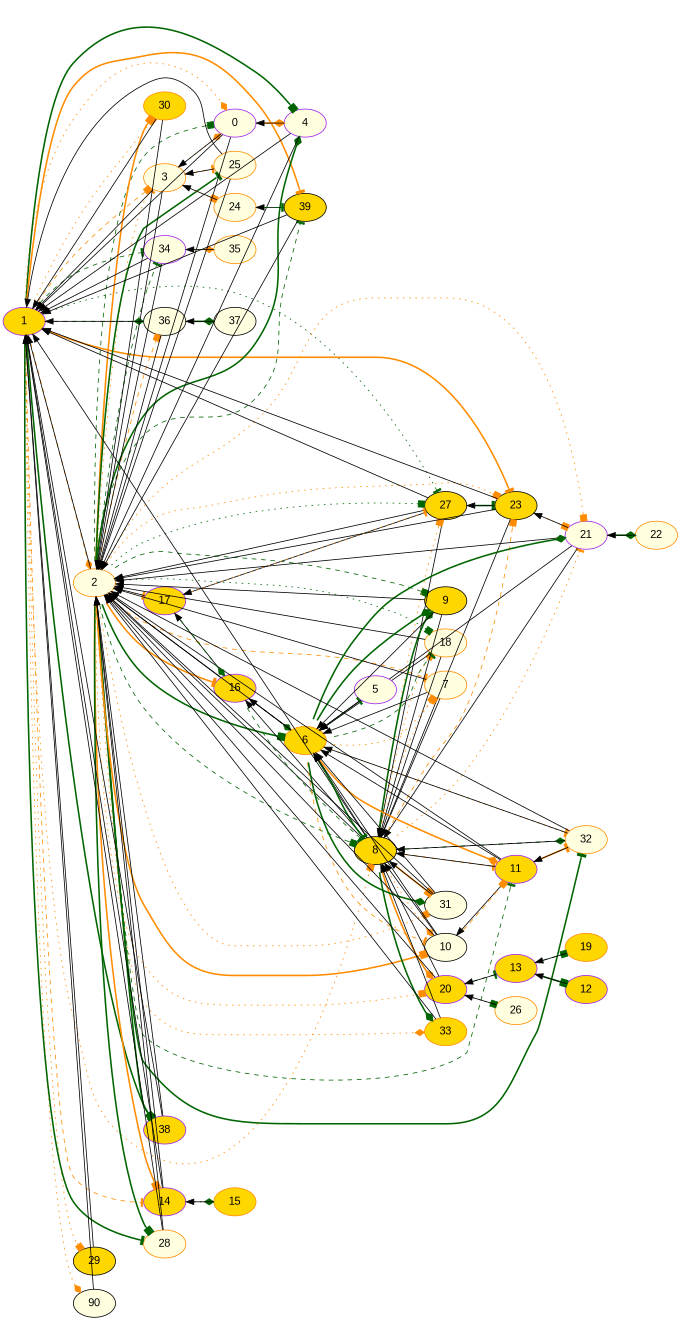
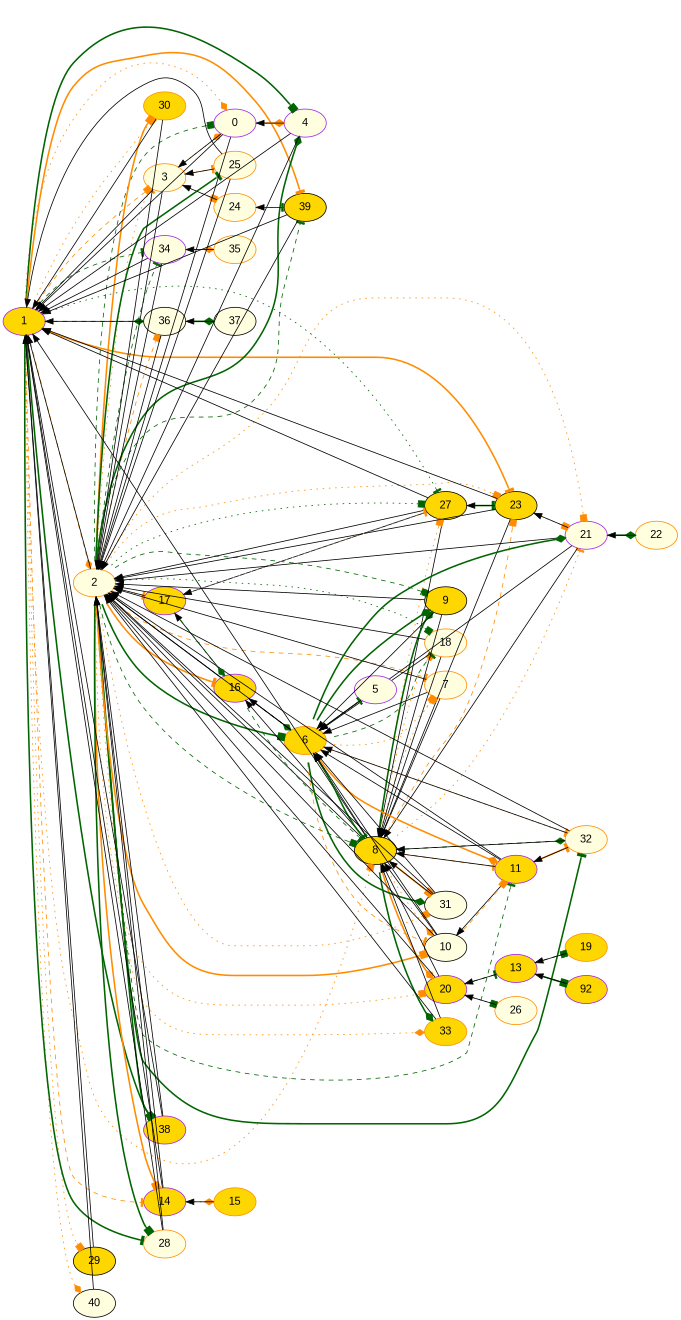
  strict digraph {
    concentrate=true
    fontname=Arial
    rankdir=LR
    node [color=darkorange fillcolor=lightyellow fontname=Arial style=filled]
    edge [fontname=Arial]
    1 [color=purple fillcolor=gold]
    2
    3
    34 [color=purple]
    36 [color=black]
    0 [color=purple]
    4 [color=purple]
    29 [color=black fillcolor=gold]
    30 [fillcolor=gold]
    27 [color=black fillcolor=gold]
    39 [color=black fillcolor=gold]
    8 [color=black fillcolor=gold]
    38 [color=purple fillcolor=gold]
    14 [color=purple fillcolor=gold]
-   40 [color=black label=90]
+   40 [color=black]
    23 [color=black fillcolor=gold]
    28
    25
    21 [color=purple]
    16 [color=purple fillcolor=gold]
    18
    7
    6 [fillcolor=gold]
    9 [color=black fillcolor=gold]
    33 [fillcolor=gold]
    11 [color=purple fillcolor=gold]
    32
    10 [color=black]
    20 [color=purple fillcolor=gold]
    31 [color=black]
    17 [color=purple fillcolor=gold]
    24
    35
    37 [color=black]
    15 [fillcolor=gold]
    22
    5 [color=purple]
    13 [color=purple fillcolor=gold]
    26
-   12 [color=purple fillcolor=gold]
+   12 [color=purple fillcolor=gold label=92]
    19 [fillcolor=gold]
    1 -> 2 [arrowhead=diamond color=darkorange style=dashed]
    1 -> 3 [arrowhead=box color=darkorange style=dashed]
    1 -> 34 [arrowhead=tee color=darkgreen style=dashed]
    1 -> 36 [arrowhead=diamond color=darkgreen style=dashed]
    1 -> 0 [arrowhead=diamond color=darkorange style=dotted]
    1 -> 4 [arrowhead=box color=darkgreen style=bold]
    1 -> 29 [arrowhead=box color=darkorange style=dotted]
    1 -> 30 [arrowhead=box color=darkorange style=dotted]
    1 -> 27 [arrowhead=tee color=darkgreen style=dotted]
    1 -> 39 [arrowhead=tee color=darkorange style=bold]
    1 -> 8 [arrowhead=box color=darkorange style=dotted]
    1 -> 38 [arrowhead=tee color=darkgreen style=bold]
    1 -> 14 [arrowhead=tee color=darkorange style=dashed]
    1 -> 40 [arrowhead=diamond color=darkorange style=dotted]
    1 -> 23 [arrowhead=tee color=darkorange style=bold]
    1 -> 28 [arrowhead=tee color=darkgreen style=bold]
    2 -> 1
    2 -> 3 [arrowhead=tee color=darkorange style=dotted]
    2 -> 34 [arrowhead=tee color=darkgreen style=dashed]
    2 -> 36 [arrowhead=box color=darkorange style=dashed]
    2 -> 0 [arrowhead=box color=darkgreen style=dashed]
    2 -> 4 [arrowhead=diamond color=darkgreen style=bold]
    2 -> 30 [arrowhead=box color=darkorange style=bold]
    2 -> 27 [arrowhead=box color=darkgreen style=dotted]
    2 -> 39 [arrowhead=tee color=darkgreen style=dashed]
    2 -> 8 [arrowhead=box color=darkgreen style=dashed]
    2 -> 38 [arrowhead=box color=darkgreen style=bold]
    2 -> 14 [arrowhead=box color=darkorange style=bold]
    2 -> 23 [arrowhead=box color=darkorange style=dotted]
    2 -> 28 [arrowhead=box color=darkgreen style=bold]
    2 -> 25 [arrowhead=tee color=darkgreen style=bold]
    2 -> 21 [arrowhead=box color=darkorange style=dotted]
    2 -> 16 [arrowhead=tee color=darkorange style=bold]
    2 -> 18 [arrowhead=box color=darkgreen style=dotted]
    2 -> 7 [arrowhead=tee color=darkorange style=dashed]
    2 -> 6 [arrowhead=box color=darkgreen style=bold]
    2 -> 9 [arrowhead=box color=darkgreen style=dashed]
    2 -> 33 [arrowhead=diamond color=darkorange style=dotted]
    2 -> 11 [arrowhead=tee color=darkgreen style=dashed]
    2 -> 32 [arrowhead=tee color=darkgreen style=bold]
    2 -> 10 [arrowhead=box color=darkorange style=bold]
    2 -> 20 [arrowhead=box color=darkorange style=dotted]
    2 -> 31 [arrowhead=box color=darkorange style=dotted]
    2 -> 17 [arrowhead=tee color=darkorange style=dotted]
    3 -> 1
    3 -> 2
    3 -> 0 [arrowhead=diamond color=darkorange style=dotted]
    3 -> 25 [arrowhead=tee color=darkorange style=dashed]
    3 -> 24 [arrowhead=box color=darkorange style=dotted]
    34 -> 1
    34 -> 2
    34 -> 35 [arrowhead=diamond color=darkorange style=dashed]
    36 -> 1
    36 -> 2
    36 -> 37 [arrowhead=diamond color=darkgreen style=bold]
    0 -> 1
    0 -> 2
    0 -> 3
    0 -> 4 [arrowhead=diamond color=darkorange style=bold]
    4 -> 1
    4 -> 2
    4 -> 0
    29 -> 1
    30 -> 1
    30 -> 2
    27 -> 1
    27 -> 2
    27 -> 8
    27 -> 23 [arrowhead=tee color=darkgreen style=bold]
    27 -> 17
    39 -> 1
    39 -> 2
    39 -> 24
    8 -> 1
    8 -> 2
    8 -> 27 [arrowhead=box color=darkorange style=dotted]
    8 -> 23 [arrowhead=box color=darkorange style=dashed]
    8 -> 21 [arrowhead=tee color=darkorange style=dotted]
    8 -> 16
    8 -> 18 [arrowhead=box color=darkorange style=dotted]
    8 -> 7 [arrowhead=box color=darkorange style=dotted]
    8 -> 6
    8 -> 9 [arrowhead=diamond color=darkgreen style=bold]
    8 -> 33 [arrowhead=diamond color=darkgreen style=bold]
    8 -> 11 [arrowhead=tee color=darkorange style=dashed]
    8 -> 32 [arrowhead=diamond color=darkgreen style=dashed]
    8 -> 10 [arrowhead=diamond color=darkorange style=dotted]
    8 -> 20 [arrowhead=diamond color=darkorange style=bold]
    8 -> 31 [arrowhead=box color=darkorange style=bold]
    38 -> 1
    38 -> 2
    14 -> 1
    14 -> 2
-   14 -> 15 [arrowhead=diamond color=darkgreen style=dotted]
+   14 -> 15 [arrowhead=diamond color=darkorange style=dotted]
    40 -> 1
    23 -> 1
    23 -> 2
    23 -> 27
    23 -> 8
    23 -> 21 [arrowhead=box color=darkorange style=dotted]
    28 -> 1
    28 -> 2
    25 -> 1
    25 -> 2
    25 -> 3
    21 -> 2
    21 -> 8
    21 -> 23
    21 -> 6
    21 -> 22 [arrowhead=diamond color=darkgreen style=bold]
    16 -> 2
    16 -> 8 [arrowhead=tee color=darkgreen style=dashed]
    16 -> 6 [arrowhead=diamond color=darkgreen style=dashed]
    16 -> 17
    18 -> 2
    18 -> 8
    18 -> 6
    7 -> 2
    7 -> 8
    7 -> 6
    6 -> 2
    6 -> 8 [arrowhead=tee color=darkgreen style=bold]
    6 -> 21 [arrowhead=diamond color=darkgreen style=bold]
    6 -> 16
    6 -> 18 [arrowhead=tee color=darkgreen style=dashed]
    6 -> 7 [arrowhead=box color=darkorange style=dotted]
    6 -> 9 [arrowhead=diamond color=darkgreen style=bold]
    6 -> 11 [arrowhead=diamond color=darkorange style=bold]
    6 -> 32 [arrowhead=tee color=darkorange style=dotted]
    6 -> 10 [arrowhead=tee color=darkorange style=dashed]
    6 -> 31 [arrowhead=diamond color=darkgreen style=bold]
    6 -> 5 [arrowhead=tee color=darkgreen style=dashed]
    9 -> 2
    9 -> 8
    9 -> 6
    33 -> 2
    33 -> 8
    11 -> 2
    11 -> 8
    11 -> 6
    11 -> 32 [arrowhead=tee color=darkorange style=bold]
    11 -> 10
    32 -> 2
    32 -> 8
    32 -> 6
    32 -> 11
    10 -> 2
    10 -> 8
    10 -> 6
    10 -> 11 [arrowhead=box color=darkorange style=dashed]
    20 -> 2
    20 -> 8
    20 -> 13 [arrowhead=tee color=darkgreen style=dashed]
    20 -> 26 [arrowhead=box color=darkgreen style=dotted]
    31 -> 2
    31 -> 8
    31 -> 6
    17 -> 2
    17 -> 27 [arrowhead=tee color=darkorange style=dotted]
    17 -> 16 [arrowhead=diamond color=darkgreen style=dashed]
    24 -> 3
    24 -> 39 [arrowhead=tee color=darkgreen style=dashed]
    35 -> 34
    37 -> 36
    15 -> 14
    22 -> 21
    5 -> 6
    13 -> 20
    13 -> 12 [arrowhead=box color=darkgreen style=bold]
    13 -> 19 [arrowhead=box color=darkgreen style=dashed]
    26 -> 20
    12 -> 13
    19 -> 13
  }
